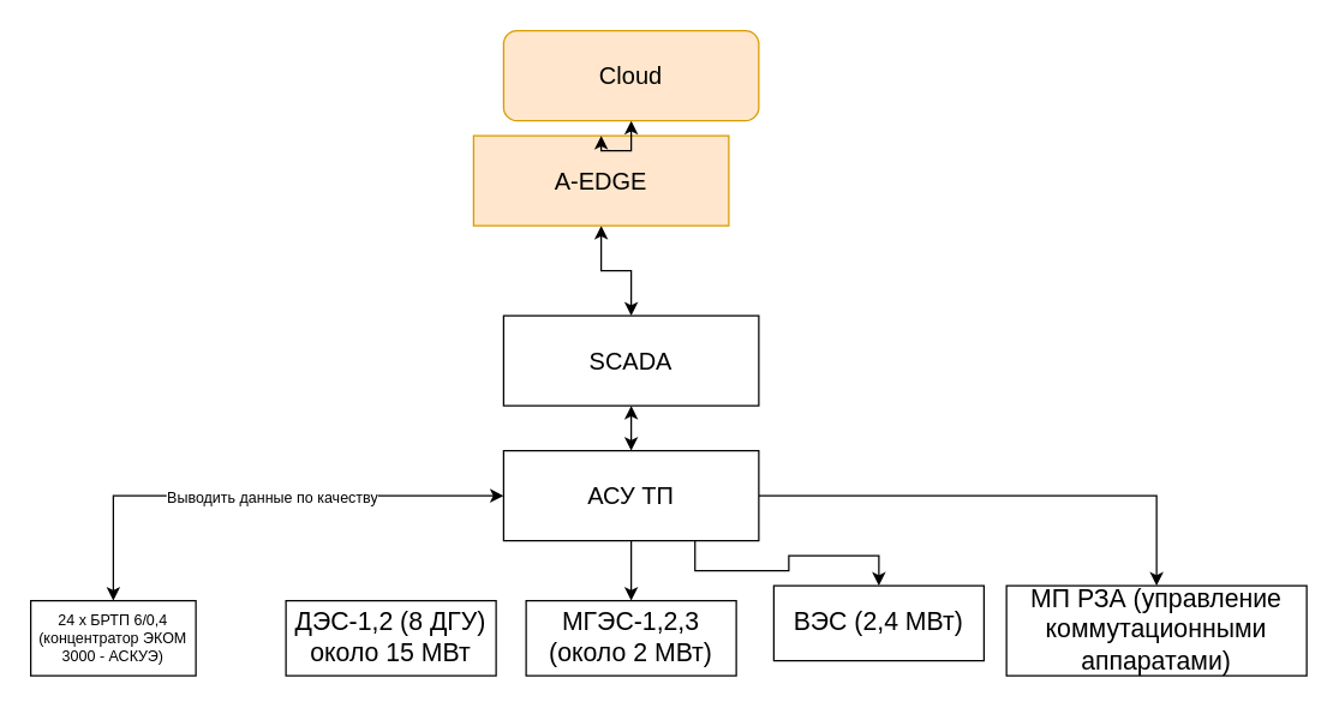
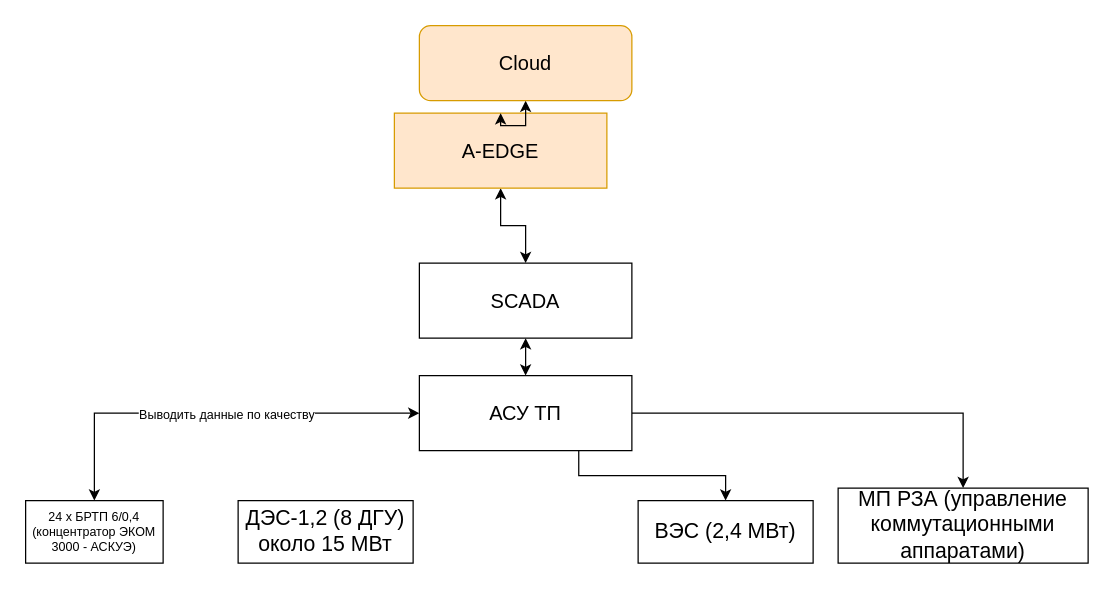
  <mxCell id="0" />
  <mxCell id="1" parent="0" />
- <mxCell id="2" style="edgeStyle=orthogonalEdgeStyle;rounded=0;orthogonalLoop=1;jettySize=auto;html=1;entryX=0.5;entryY=0;entryDx=0;entryDy=0;fontSize=16;" edge="1" parent="1" source="5" target="7"><mxGeometry relative="1" as="geometry" /></mxCell>
  <mxCell id="3" style="edgeStyle=orthogonalEdgeStyle;rounded=0;orthogonalLoop=1;jettySize=auto;html=1;entryX=0.5;entryY=0;entryDx=0;entryDy=0;fontSize=16;exitX=0.75;exitY=1;exitDx=0;exitDy=0;" edge="1" parent="1" source="5" target="8"><mxGeometry relative="1" as="geometry" /></mxCell>
  <mxCell id="4" style="edgeStyle=orthogonalEdgeStyle;rounded=0;orthogonalLoop=1;jettySize=auto;html=1;entryX=0.5;entryY=0;entryDx=0;entryDy=0;fontSize=16;" edge="1" parent="1" source="5" target="9"><mxGeometry relative="1" as="geometry" /></mxCell>
  <mxCell id="5" value="АСУ ТП" style="rounded=0;whiteSpace=wrap;html=1;fontSize=16;" vertex="1" parent="1"><mxGeometry x="335" y="300" width="170" height="60" as="geometry" /></mxCell>
  <mxCell id="6" value="&lt;font style=&quot;font-size: 17px;&quot;&gt;ДЭС-1,2 (8 ДГУ)&lt;br&gt;около 15 МВт&lt;br&gt;&lt;/font&gt;" style="rounded=0;whiteSpace=wrap;html=1;" vertex="1" parent="1"><mxGeometry y="400" width="140" height="50" as="geometry" x="190" /></mxCell>
- <mxCell id="7" value="&lt;font style=&quot;font-size: 17px;&quot;&gt;МГЭС-1,2,3 (около 2 МВт)&lt;/font&gt;" style="rounded=0;whiteSpace=wrap;html=1;" vertex="1" parent="1"><mxGeometry x="350" y="400" width="140" height="50" as="geometry" /></mxCell>
- <mxCell id="8" value="&lt;font style=&quot;font-size: 17px;&quot;&gt;ВЭС (2,4 МВт)&lt;/font&gt;" style="rounded=0;whiteSpace=wrap;html=1;" vertex="1" parent="1"><mxGeometry x="515" y="390" width="140" height="50" as="geometry" /></mxCell>
+ <mxCell id="8" value="&lt;font style=&quot;font-size: 17px;&quot;&gt;ВЭС (2,4 МВт)&lt;/font&gt;" style="rounded=0;whiteSpace=wrap;html=1;" vertex="1" parent="1"><mxGeometry x="510" y="400" width="140" height="50" as="geometry" /></mxCell>
  <mxCell id="9" value="&lt;span style=&quot;font-size: 17px;&quot;&gt;МП РЗА (управление коммутационными аппаратами)&lt;/span&gt;" style="rounded=0;whiteSpace=wrap;html=1;" vertex="1" parent="1"><mxGeometry x="670" y="390" width="200" height="60" as="geometry" /></mxCell>
  <mxCell id="10" style="edgeStyle=orthogonalEdgeStyle;rounded=0;orthogonalLoop=1;jettySize=auto;html=1;entryX=0.5;entryY=0;entryDx=0;entryDy=0;fontSize=10;startArrow=classic;startFill=1;exitX=0.5;exitY=1;exitDx=0;exitDy=0;" edge="1" parent="1" source="18" target="5"><mxGeometry relative="1" as="geometry" /></mxCell>
  <mxCell id="11" style="edgeStyle=orthogonalEdgeStyle;rounded=0;orthogonalLoop=1;jettySize=auto;html=1;entryX=0.5;entryY=0;entryDx=0;entryDy=0;fontSize=10;startArrow=classic;startFill=1;" edge="1" parent="1" source="12" target="18"><mxGeometry relative="1" as="geometry" /></mxCell>
  <mxCell id="12" value="A-EDGE" style="rounded=0;whiteSpace=wrap;html=1;fontSize=16;fillColor=#ffe6cc;strokeColor=#d79b00;" vertex="1" parent="1"><mxGeometry x="315" y="90" width="170" height="60" as="geometry" /></mxCell>
  <mxCell id="13" style="edgeStyle=orthogonalEdgeStyle;rounded=0;orthogonalLoop=1;jettySize=auto;html=1;entryX=0;entryY=0.5;entryDx=0;entryDy=0;fontSize=10;startArrow=classic;startFill=1;exitX=0.5;exitY=0;exitDx=0;exitDy=0;" edge="1" parent="1" source="15" target="5"><mxGeometry relative="1" as="geometry" /></mxCell>
  <mxCell id="14" value="Выводить данные по качеству" style="edgeLabel;html=1;align=center;verticalAlign=middle;resizable=0;points=[];fontSize=10;" vertex="1" connectable="0" parent="13"><mxGeometry x="-0.325" relative="1" as="geometry"><mxPoint x="64" as="offset" /></mxGeometry></mxCell>
  <mxCell id="15" value="&lt;span style=&quot;font-size: 10px;&quot;&gt;24 x БРТП 6/0,4 (концентратор ЭКОМ 3000 - АСКУЭ)&lt;/span&gt;" style="rounded=0;whiteSpace=wrap;html=1;fontSize=10;" vertex="1" parent="1"><mxGeometry x="20" y="400" width="110" height="50" as="geometry" /></mxCell>
  <mxCell id="16" value="" style="edgeStyle=orthogonalEdgeStyle;rounded=0;orthogonalLoop=1;jettySize=auto;html=1;fontSize=10;startArrow=classic;startFill=1;" edge="1" parent="1" source="17" target="12"><mxGeometry relative="1" as="geometry" /></mxCell>
  <mxCell id="17" value="Cloud" style="whiteSpace=wrap;html=1;fontSize=16;fillColor=#ffe6cc;strokeColor=#d79b00;rounded=1;" vertex="1" parent="1"><mxGeometry x="335" y="20" width="170" height="60" as="geometry" /></mxCell>
  <mxCell id="18" value="SCADA" style="rounded=0;whiteSpace=wrap;html=1;fontSize=16;" vertex="1" parent="1"><mxGeometry x="335" y="210" width="170" height="60" as="geometry" /></mxCell>
